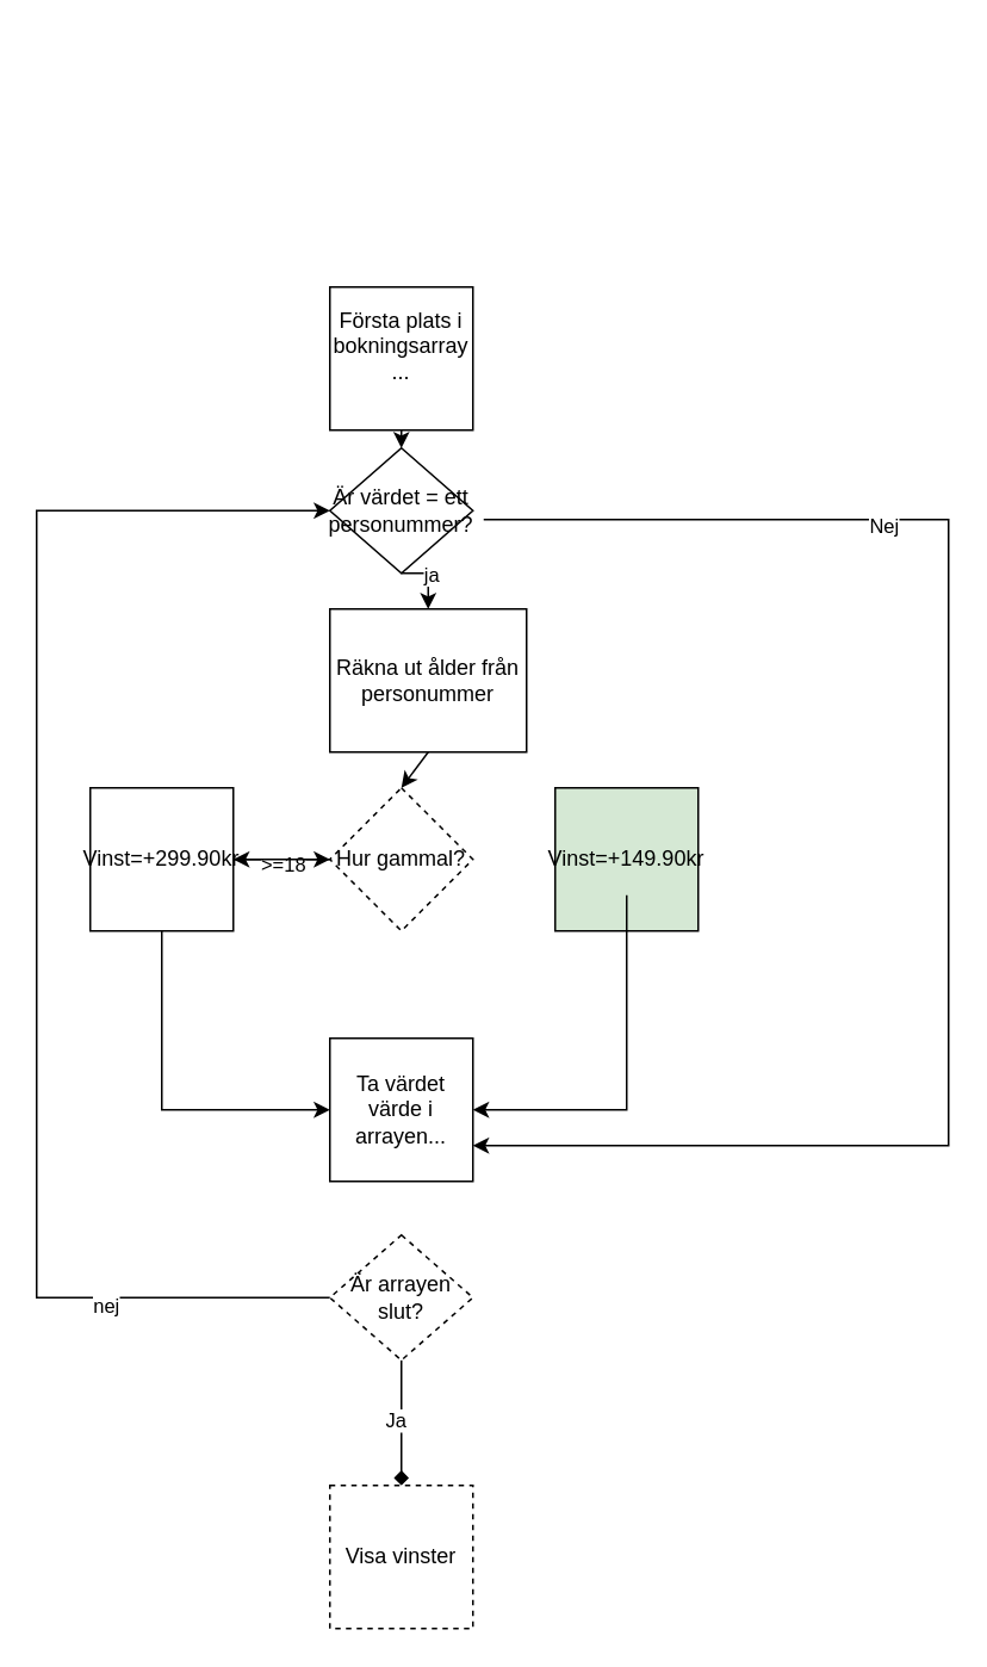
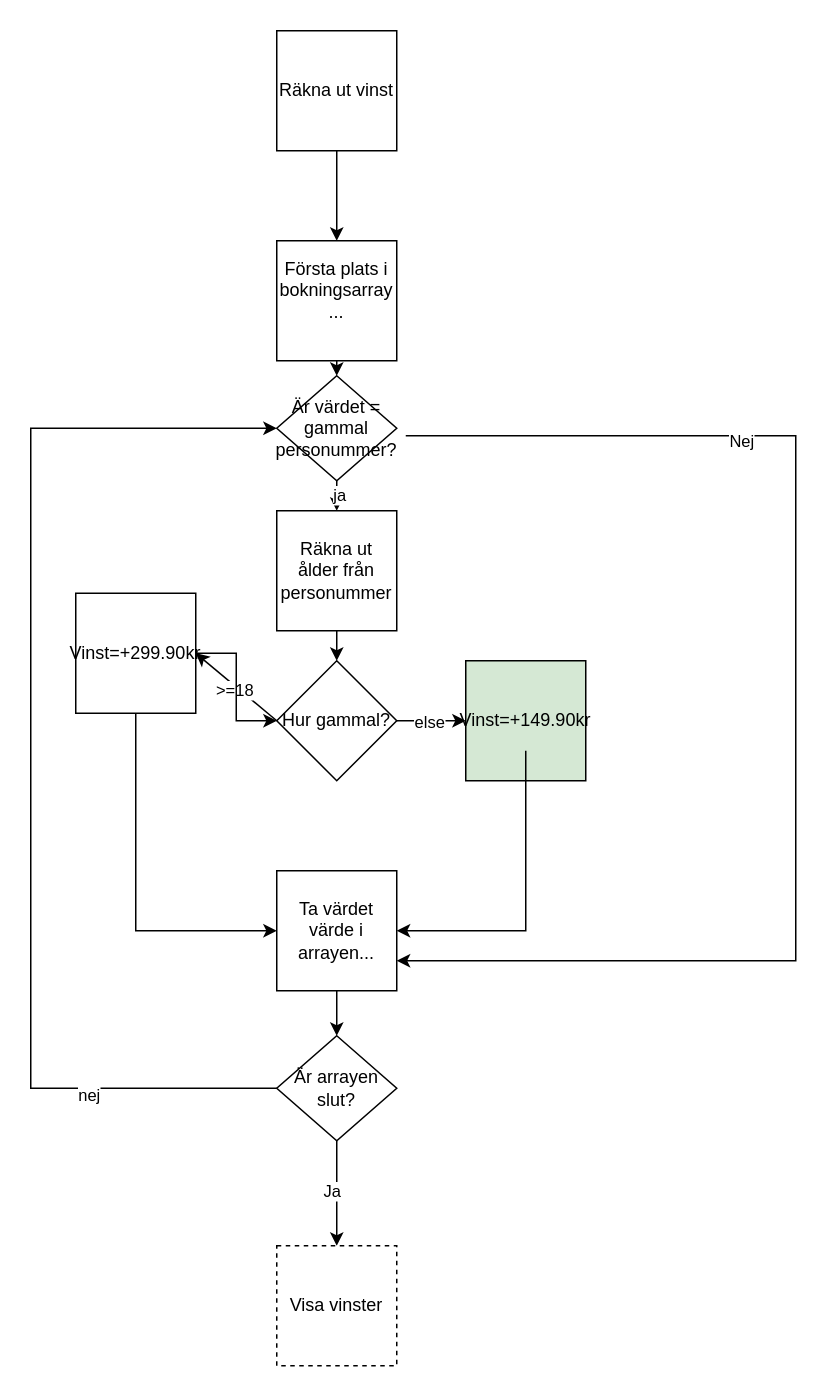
  <mxCell id="0" />
  <mxCell id="1" parent="0" />
- <mxCell id="3" value="Hur gammal?" style="rhombus;whiteSpace=wrap;html=1;align=center;dashed=1;" vertex="1" parent="1"><mxGeometry x="184" y="440" width="80" height="80" as="geometry" /></mxCell>
+ <mxCell id="2" value="Räkna ut vinst" style="whiteSpace=wrap;html=1;aspect=fixed;" vertex="1" parent="1"><mxGeometry x="184" y="20" width="80" height="80" as="geometry" /></mxCell>
+ <mxCell id="3" value="Hur gammal?" style="rhombus;whiteSpace=wrap;html=1;align=center;" vertex="1" parent="1"><mxGeometry x="184" y="440" width="80" height="80" as="geometry" /></mxCell>
  <mxCell id="4" value="" style="endArrow=classic;html=1;rounded=0;exitX=0;exitY=0.5;exitDx=0;exitDy=0;entryX=1;entryY=0.5;entryDx=0;entryDy=0;" edge="1" parent="1" source="3" target="9"><mxGeometry width="50" height="50" relative="1" as="geometry"><mxPoint x="220" y="460" as="sourcePoint" /><mxPoint x="120" y="460" as="targetPoint" /></mxGeometry></mxCell>
  <mxCell id="5" value="&amp;gt;=18" style="edgeLabel;html=1;align=center;verticalAlign=middle;resizable=0;points=[];" vertex="1" connectable="0" parent="4"><mxGeometry x="0.006" y="2" relative="1" as="geometry"><mxPoint as="offset" /></mxGeometry></mxCell>
+ <mxCell id="6" value="" style="endArrow=classic;html=1;rounded=0;exitX=1;exitY=0.5;exitDx=0;exitDy=0;entryX=0;entryY=0.5;entryDx=0;entryDy=0;" edge="1" parent="1" source="3" target="10"><mxGeometry width="50" height="50" relative="1" as="geometry"><mxPoint x="270" y="460" as="sourcePoint" /><mxPoint x="320" y="460" as="targetPoint" /><Array as="points"><mxPoint x="310" y="480" /></Array></mxGeometry></mxCell>
+ <mxCell id="7" value="else" style="edgeLabel;html=1;align=center;verticalAlign=middle;resizable=0;points=[];" vertex="1" connectable="0" parent="6"><mxGeometry x="-0.09" relative="1" as="geometry"><mxPoint as="offset" /></mxGeometry></mxCell>
  <mxCell id="8" value="" style="edgeStyle=orthogonalEdgeStyle;rounded=0;orthogonalLoop=1;jettySize=auto;html=1;" edge="1" parent="1" source="9" target="3"><mxGeometry relative="1" as="geometry" /></mxCell>
- <mxCell id="9" value="Vinst=+299.90kr" style="whiteSpace=wrap;html=1;aspect=fixed;" vertex="1" parent="1"><mxGeometry x="50" y="440" width="80" height="80" as="geometry" /></mxCell>
+ <mxCell id="9" value="Vinst=+299.90kr" style="whiteSpace=wrap;html=1;aspect=fixed;" vertex="1" parent="1"><mxGeometry x="50" y="395" width="80" height="80" as="geometry" /></mxCell>
  <mxCell id="10" value="Vinst=+&lt;span style=&quot;background-color: initial;&quot;&gt;149.90kr&lt;/span&gt;" style="whiteSpace=wrap;html=1;aspect=fixed;fillColor=#d5e8d4;" vertex="1" parent="1"><mxGeometry x="310" y="440" width="80" height="80" as="geometry" /></mxCell>
  <mxCell id="11" style="edgeStyle=orthogonalEdgeStyle;rounded=0;orthogonalLoop=1;jettySize=auto;html=1;exitX=0.5;exitY=1;exitDx=0;exitDy=0;entryX=0.5;entryY=0;entryDx=0;entryDy=0;" edge="1" parent="1" source="12" target="20"><mxGeometry relative="1" as="geometry" /></mxCell>
  <mxCell id="12" value="Första plats i bokningsarray&lt;div&gt;...&lt;/div&gt;&lt;div&gt;&lt;br&gt;&lt;/div&gt;" style="whiteSpace=wrap;html=1;aspect=fixed;" vertex="1" parent="1"><mxGeometry x="184" y="160" width="80" height="80" as="geometry" /></mxCell>
- <mxCell id="14" value="Räkna ut ålder från personummer" style="whiteSpace=wrap;html=1;aspect=fixed;" vertex="1" parent="1"><mxGeometry x="184" y="340" width="110" height="80" as="geometry" /></mxCell>
+ <mxCell id="13" value="" style="endArrow=classic;html=1;rounded=0;entryX=0.5;entryY=0;entryDx=0;entryDy=0;exitX=0.5;exitY=1;exitDx=0;exitDy=0;" edge="1" parent="1" source="2" target="12"><mxGeometry width="50" height="50" relative="1" as="geometry"><mxPoint x="290" as="sourcePoint" y="180" /><mxPoint x="340" y="130" as="targetPoint" /></mxGeometry></mxCell>
+ <mxCell id="14" value="Räkna ut ålder från personummer" style="whiteSpace=wrap;html=1;aspect=fixed;" vertex="1" parent="1"><mxGeometry x="184" y="340" width="80" height="80" as="geometry" /></mxCell>
  <mxCell id="15" value="" style="endArrow=classic;html=1;rounded=0;entryX=0;entryY=0.5;entryDx=0;entryDy=0;exitX=0.5;exitY=1;exitDx=0;exitDy=0;" edge="1" parent="1" source="9" target="17"><mxGeometry width="50" height="50" relative="1" as="geometry"><mxPoint x="90" y="420" as="sourcePoint" /><mxPoint x="140" y="370" as="targetPoint" /><Array as="points"><mxPoint x="90" y="620" /></Array></mxGeometry></mxCell>
+ <mxCell id="16" style="edgeStyle=orthogonalEdgeStyle;rounded=0;orthogonalLoop=1;jettySize=auto;html=1;exitX=0.5;exitY=1;exitDx=0;exitDy=0;entryX=0.5;entryY=0;entryDx=0;entryDy=0;" edge="1" parent="1" source="17" target="25"><mxGeometry relative="1" as="geometry" /></mxCell>
  <mxCell id="17" value="Ta värdet värde i arrayen..." style="whiteSpace=wrap;html=1;aspect=fixed;" vertex="1" parent="1"><mxGeometry x="184" y="580" width="80" height="80" as="geometry" /></mxCell>
  <mxCell id="18" style="edgeStyle=orthogonalEdgeStyle;rounded=0;orthogonalLoop=1;jettySize=auto;html=1;exitX=0.5;exitY=1;exitDx=0;exitDy=0;entryX=0.5;entryY=0;entryDx=0;entryDy=0;" edge="1" parent="1" source="20" target="14"><mxGeometry relative="1" as="geometry" /></mxCell>
  <mxCell id="19" value="ja" style="edgeLabel;html=1;align=center;verticalAlign=middle;resizable=0;points=[];" vertex="1" connectable="0" parent="18"><mxGeometry x="-0.117" y="1" relative="1" as="geometry"><mxPoint as="offset" /></mxGeometry></mxCell>
- <mxCell id="20" value="Är värdet = ett personummer?" style="rhombus;whiteSpace=wrap;html=1;" vertex="1" parent="1"><mxGeometry x="184" y="250" width="80" height="70" as="geometry" /></mxCell>
- <mxCell id="21" style="edgeStyle=orthogonalEdgeStyle;rounded=0;orthogonalLoop=1;jettySize=auto;html=1;exitX=0.5;exitY=1;exitDx=0;exitDy=0;entryX=0.5;entryY=0;entryDx=0;entryDy=0;endArrow=diamond;" edge="1" parent="1" source="25" target="31"><mxGeometry relative="1" as="geometry" /></mxCell>
+ <mxCell id="20" value="Är värdet = gammal personummer?" style="rhombus;whiteSpace=wrap;html=1;" vertex="1" parent="1"><mxGeometry x="184" y="250" width="80" height="70" as="geometry" /></mxCell>
+ <mxCell id="21" style="edgeStyle=orthogonalEdgeStyle;rounded=0;orthogonalLoop=1;jettySize=auto;html=1;exitX=0.5;exitY=1;exitDx=0;exitDy=0;entryX=0.5;entryY=0;entryDx=0;entryDy=0;" edge="1" parent="1" source="25" target="31"><mxGeometry relative="1" as="geometry" /></mxCell>
  <mxCell id="22" value="Ja" style="edgeLabel;html=1;align=center;verticalAlign=middle;resizable=0;points=[];" vertex="1" connectable="0" parent="21"><mxGeometry x="-0.077" y="-4" relative="1" as="geometry"><mxPoint y="1" as="offset" /></mxGeometry></mxCell>
  <mxCell id="23" style="edgeStyle=orthogonalEdgeStyle;rounded=0;orthogonalLoop=1;jettySize=auto;html=1;exitX=0;exitY=0.5;exitDx=0;exitDy=0;entryX=0;entryY=0.5;entryDx=0;entryDy=0;" edge="1" parent="1" source="25" target="20"><mxGeometry relative="1" as="geometry"><Array as="points"><mxPoint x="20" y="725" /><mxPoint x="20" y="285" /></Array></mxGeometry></mxCell>
  <mxCell id="24" value="nej" style="edgeLabel;html=1;align=center;verticalAlign=middle;resizable=0;points=[];" vertex="1" connectable="0" parent="23"><mxGeometry x="-0.671" y="4" relative="1" as="geometry"><mxPoint as="offset" /></mxGeometry></mxCell>
- <mxCell id="25" value="Är arrayen slut?" style="rhombus;whiteSpace=wrap;html=1;dashed=1;" vertex="1" parent="1"><mxGeometry x="184" y="690" width="80" height="70" as="geometry" /></mxCell>
+ <mxCell id="25" value="Är arrayen slut?" style="rhombus;whiteSpace=wrap;html=1;" vertex="1" parent="1"><mxGeometry x="184" y="690" width="80" height="70" as="geometry" /></mxCell>
  <mxCell id="26" value="" style="endArrow=classic;html=1;rounded=0;entryX=1;entryY=0.5;entryDx=0;entryDy=0;" edge="1" parent="1" target="17"><mxGeometry width="50" height="50" relative="1" as="geometry"><mxPoint x="350" y="500" as="sourcePoint" /><mxPoint x="400" y="450" as="targetPoint" /><Array as="points"><mxPoint x="350" y="620" /></Array></mxGeometry></mxCell>
  <mxCell id="27" value="" style="endArrow=classic;html=1;rounded=0;exitX=0.5;exitY=1;exitDx=0;exitDy=0;entryX=0.5;entryY=0;entryDx=0;entryDy=0;" edge="1" parent="1" source="14" target="3"><mxGeometry width="50" height="50" relative="1" as="geometry"><mxPoint x="220" y="410" as="sourcePoint" /><mxPoint x="270" y="360" as="targetPoint" /></mxGeometry></mxCell>
  <mxCell id="28" value="" style="endArrow=classic;html=1;rounded=0;entryX=1;entryY=0.75;entryDx=0;entryDy=0;" edge="1" parent="1" target="17"><mxGeometry width="50" height="50" relative="1" as="geometry"><mxPoint x="270" y="290" as="sourcePoint" /><mxPoint x="320" y="240" as="targetPoint" /><Array as="points"><mxPoint x="310" y="290" /><mxPoint x="530" y="290" /><mxPoint x="530" y="640" /></Array></mxGeometry></mxCell>
  <mxCell id="29" value="&lt;div&gt;&lt;br&gt;&lt;/div&gt;" style="edgeLabel;html=1;align=center;verticalAlign=middle;resizable=0;points=[];" vertex="1" connectable="0" parent="28"><mxGeometry x="0.003" y="1" relative="1" as="geometry"><mxPoint as="offset" /></mxGeometry></mxCell>
  <mxCell id="30" value="Nej" style="edgeLabel;html=1;align=center;verticalAlign=middle;resizable=0;points=[];" vertex="1" connectable="0" parent="28"><mxGeometry x="-0.492" y="-3" relative="1" as="geometry"><mxPoint as="offset" /></mxGeometry></mxCell>
  <mxCell id="31" value="Visa vinster" style="whiteSpace=wrap;html=1;aspect=fixed;dashed=1;" vertex="1" parent="1"><mxGeometry x="184" y="830" width="80" height="80" as="geometry" /></mxCell>
